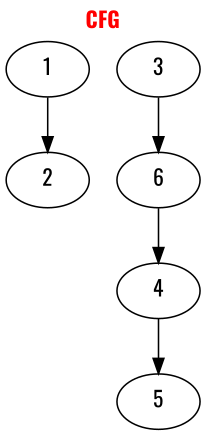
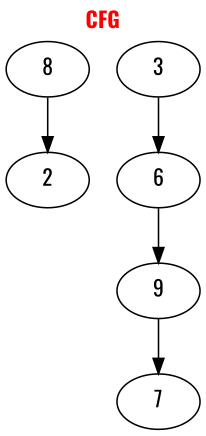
  digraph {
    fontname=Oswald
    label=<<font color='red'><b>CFG</b></font>>
    labelloc=t
    node [fontname=Oswald]
    edge [fontname=Oswald]
-   1
+   1 [label=8]
    2
    3
    6
-   4
-   5
+   4 [label=9]
+   5 [label=7]
    1 -> 2
    3 -> 6
    6 -> 4
    4 -> 5
  }
